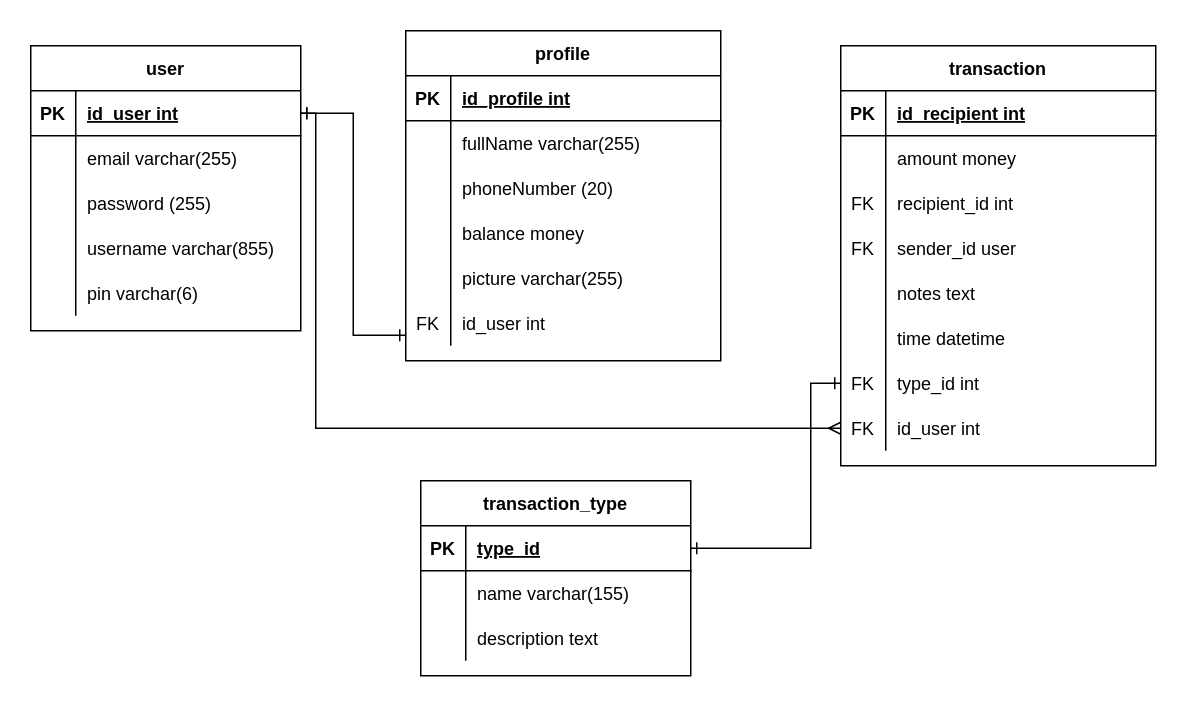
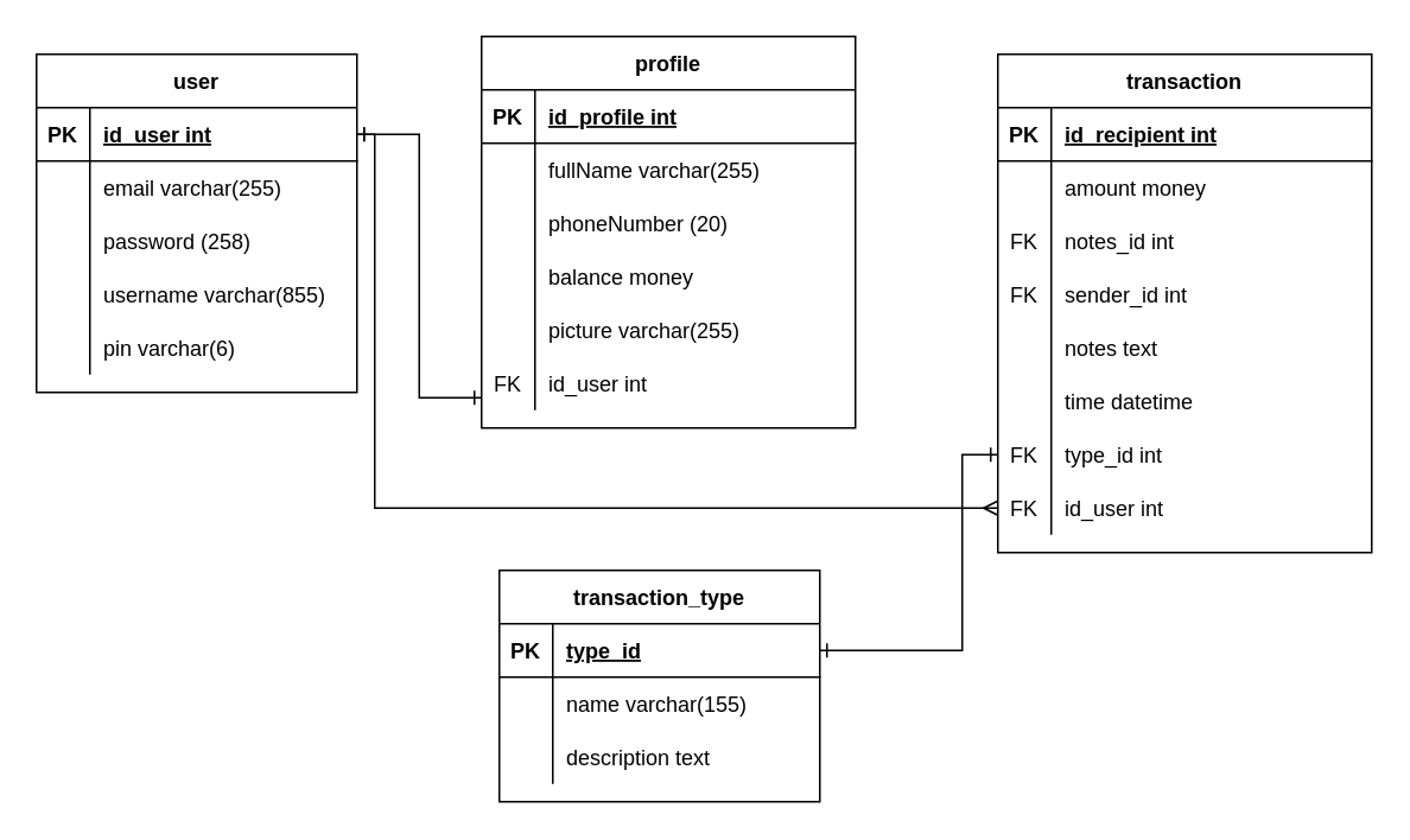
  <mxCell id="0" />
  <mxCell id="1" parent="0" />
  <mxCell id="2" value="user" style="shape=table;startSize=30;container=1;collapsible=1;childLayout=tableLayout;fixedRows=1;rowLines=0;fontStyle=1;align=center;resizeLast=1;" parent="1" vertex="1"><mxGeometry x="20" y="30" width="180" height="190" as="geometry" /></mxCell>
  <mxCell id="3" value="" style="shape=tableRow;horizontal=0;startSize=0;swimlaneHead=0;swimlaneBody=0;fillColor=none;collapsible=0;dropTarget=0;points=[[0,0.5],[1,0.5]];portConstraint=eastwest;top=0;left=0;right=0;bottom=1;" parent="2" vertex="1"><mxGeometry y="30" width="180" height="30" as="geometry" /></mxCell>
  <mxCell id="4" value="PK" style="shape=partialRectangle;connectable=0;fillColor=none;top=0;left=0;bottom=0;right=0;fontStyle=1;overflow=hidden;" parent="3" vertex="1"><mxGeometry width="30" height="30" as="geometry"><mxRectangle width="30" height="30" as="alternateBounds" /></mxGeometry></mxCell>
  <mxCell id="5" value="id_user int" style="shape=partialRectangle;connectable=0;fillColor=none;top=0;left=0;bottom=0;right=0;align=left;spacingLeft=6;fontStyle=5;overflow=hidden;" parent="3" vertex="1"><mxGeometry x="30" width="150" height="30" as="geometry"><mxRectangle width="150" height="30" as="alternateBounds" /></mxGeometry></mxCell>
  <mxCell id="6" value="" style="shape=tableRow;horizontal=0;startSize=0;swimlaneHead=0;swimlaneBody=0;fillColor=none;collapsible=0;dropTarget=0;points=[[0,0.5],[1,0.5]];portConstraint=eastwest;top=0;left=0;right=0;bottom=0;" parent="2" vertex="1"><mxGeometry y="60" width="180" height="30" as="geometry" /></mxCell>
  <mxCell id="7" value="" style="shape=partialRectangle;connectable=0;fillColor=none;top=0;left=0;bottom=0;right=0;editable=1;overflow=hidden;" parent="6" vertex="1"><mxGeometry width="30" height="30" as="geometry"><mxRectangle width="30" height="30" as="alternateBounds" /></mxGeometry></mxCell>
  <mxCell id="8" value="email varchar(255)" style="shape=partialRectangle;connectable=0;fillColor=none;top=0;left=0;bottom=0;right=0;align=left;spacingLeft=6;overflow=hidden;" parent="6" vertex="1"><mxGeometry x="30" width="150" height="30" as="geometry"><mxRectangle width="150" height="30" as="alternateBounds" /></mxGeometry></mxCell>
  <mxCell id="9" value="" style="shape=tableRow;horizontal=0;startSize=0;swimlaneHead=0;swimlaneBody=0;fillColor=none;collapsible=0;dropTarget=0;points=[[0,0.5],[1,0.5]];portConstraint=eastwest;top=0;left=0;right=0;bottom=0;" parent="2" vertex="1"><mxGeometry y="90" width="180" height="30" as="geometry" /></mxCell>
  <mxCell id="10" value="" style="shape=partialRectangle;connectable=0;fillColor=none;top=0;left=0;bottom=0;right=0;editable=1;overflow=hidden;" parent="9" vertex="1"><mxGeometry width="30" height="30" as="geometry"><mxRectangle width="30" height="30" as="alternateBounds" /></mxGeometry></mxCell>
- <mxCell id="11" value="password (255)" style="shape=partialRectangle;connectable=0;fillColor=none;top=0;left=0;bottom=0;right=0;align=left;spacingLeft=6;overflow=hidden;" parent="9" vertex="1"><mxGeometry x="30" width="150" height="30" as="geometry"><mxRectangle width="150" height="30" as="alternateBounds" /></mxGeometry></mxCell>
+ <mxCell id="11" value="password (258)" style="shape=partialRectangle;connectable=0;fillColor=none;top=0;left=0;bottom=0;right=0;align=left;spacingLeft=6;overflow=hidden;" parent="9" vertex="1"><mxGeometry x="30" width="150" height="30" as="geometry"><mxRectangle width="150" height="30" as="alternateBounds" /></mxGeometry></mxCell>
  <mxCell id="12" value="" style="shape=tableRow;horizontal=0;startSize=0;swimlaneHead=0;swimlaneBody=0;fillColor=none;collapsible=0;dropTarget=0;points=[[0,0.5],[1,0.5]];portConstraint=eastwest;top=0;left=0;right=0;bottom=0;" parent="2" vertex="1"><mxGeometry y="120" width="180" height="30" as="geometry" /></mxCell>
  <mxCell id="13" value="" style="shape=partialRectangle;connectable=0;fillColor=none;top=0;left=0;bottom=0;right=0;editable=1;overflow=hidden;" parent="12" vertex="1"><mxGeometry width="30" height="30" as="geometry"><mxRectangle width="30" height="30" as="alternateBounds" /></mxGeometry></mxCell>
  <mxCell id="14" value="username varchar(855)" style="shape=partialRectangle;connectable=0;fillColor=none;top=0;left=0;bottom=0;right=0;align=left;spacingLeft=6;overflow=hidden;" parent="12" vertex="1"><mxGeometry x="30" width="150" height="30" as="geometry"><mxRectangle width="150" height="30" as="alternateBounds" /></mxGeometry></mxCell>
  <mxCell id="15" value="" style="shape=tableRow;horizontal=0;startSize=0;swimlaneHead=0;swimlaneBody=0;fillColor=none;collapsible=0;dropTarget=0;points=[[0,0.5],[1,0.5]];portConstraint=eastwest;top=0;left=0;right=0;bottom=0;" parent="2" vertex="1"><mxGeometry y="150" width="180" height="30" as="geometry" /></mxCell>
  <mxCell id="16" value="" style="shape=partialRectangle;connectable=0;fillColor=none;top=0;left=0;bottom=0;right=0;editable=1;overflow=hidden;" parent="15" vertex="1"><mxGeometry width="30" height="30" as="geometry"><mxRectangle width="30" height="30" as="alternateBounds" /></mxGeometry></mxCell>
  <mxCell id="17" value="pin varchar(6)" style="shape=partialRectangle;connectable=0;fillColor=none;top=0;left=0;bottom=0;right=0;align=left;spacingLeft=6;overflow=hidden;" parent="15" vertex="1"><mxGeometry x="30" width="150" height="30" as="geometry"><mxRectangle width="150" height="30" as="alternateBounds" /></mxGeometry></mxCell>
  <mxCell id="18" value="profile" style="shape=table;startSize=30;container=1;collapsible=1;childLayout=tableLayout;fixedRows=1;rowLines=0;fontStyle=1;align=center;resizeLast=1;" parent="1" vertex="1"><mxGeometry x="270" y="20" width="210" height="220" as="geometry" /></mxCell>
  <mxCell id="19" value="" style="shape=tableRow;horizontal=0;startSize=0;swimlaneHead=0;swimlaneBody=0;fillColor=none;collapsible=0;dropTarget=0;points=[[0,0.5],[1,0.5]];portConstraint=eastwest;top=0;left=0;right=0;bottom=1;" parent="18" vertex="1"><mxGeometry y="30" width="210" height="30" as="geometry" /></mxCell>
  <mxCell id="20" value="PK" style="shape=partialRectangle;connectable=0;fillColor=none;top=0;left=0;bottom=0;right=0;fontStyle=1;overflow=hidden;" parent="19" vertex="1"><mxGeometry width="30" height="30" as="geometry"><mxRectangle width="30" height="30" as="alternateBounds" /></mxGeometry></mxCell>
  <mxCell id="21" value="id_profile int" style="shape=partialRectangle;connectable=0;fillColor=none;top=0;left=0;bottom=0;right=0;align=left;spacingLeft=6;fontStyle=5;overflow=hidden;" parent="19" vertex="1"><mxGeometry x="30" width="180" height="30" as="geometry"><mxRectangle width="180" height="30" as="alternateBounds" /></mxGeometry></mxCell>
  <mxCell id="22" value="" style="shape=tableRow;horizontal=0;startSize=0;swimlaneHead=0;swimlaneBody=0;fillColor=none;collapsible=0;dropTarget=0;points=[[0,0.5],[1,0.5]];portConstraint=eastwest;top=0;left=0;right=0;bottom=0;" parent="18" vertex="1"><mxGeometry y="60" width="210" height="30" as="geometry" /></mxCell>
  <mxCell id="23" value="" style="shape=partialRectangle;connectable=0;fillColor=none;top=0;left=0;bottom=0;right=0;editable=1;overflow=hidden;" parent="22" vertex="1"><mxGeometry width="30" height="30" as="geometry"><mxRectangle width="30" height="30" as="alternateBounds" /></mxGeometry></mxCell>
  <mxCell id="24" value="fullName varchar(255)" style="shape=partialRectangle;connectable=0;fillColor=none;top=0;left=0;bottom=0;right=0;align=left;spacingLeft=6;overflow=hidden;" parent="22" vertex="1"><mxGeometry x="30" width="180" height="30" as="geometry"><mxRectangle width="180" height="30" as="alternateBounds" /></mxGeometry></mxCell>
  <mxCell id="25" value="" style="shape=tableRow;horizontal=0;startSize=0;swimlaneHead=0;swimlaneBody=0;fillColor=none;collapsible=0;dropTarget=0;points=[[0,0.5],[1,0.5]];portConstraint=eastwest;top=0;left=0;right=0;bottom=0;" parent="18" vertex="1"><mxGeometry y="90" width="210" height="30" as="geometry" /></mxCell>
  <mxCell id="26" value="" style="shape=partialRectangle;connectable=0;fillColor=none;top=0;left=0;bottom=0;right=0;editable=1;overflow=hidden;" parent="25" vertex="1"><mxGeometry width="30" height="30" as="geometry"><mxRectangle width="30" height="30" as="alternateBounds" /></mxGeometry></mxCell>
  <mxCell id="27" value="phoneNumber (20)" style="shape=partialRectangle;connectable=0;fillColor=none;top=0;left=0;bottom=0;right=0;align=left;spacingLeft=6;overflow=hidden;" parent="25" vertex="1"><mxGeometry x="30" width="180" height="30" as="geometry"><mxRectangle width="180" height="30" as="alternateBounds" /></mxGeometry></mxCell>
  <mxCell id="28" value="" style="shape=tableRow;horizontal=0;startSize=0;swimlaneHead=0;swimlaneBody=0;fillColor=none;collapsible=0;dropTarget=0;points=[[0,0.5],[1,0.5]];portConstraint=eastwest;top=0;left=0;right=0;bottom=0;" parent="18" vertex="1"><mxGeometry y="120" width="210" height="30" as="geometry" /></mxCell>
  <mxCell id="29" value="" style="shape=partialRectangle;connectable=0;fillColor=none;top=0;left=0;bottom=0;right=0;editable=1;overflow=hidden;" parent="28" vertex="1"><mxGeometry width="30" height="30" as="geometry"><mxRectangle width="30" height="30" as="alternateBounds" /></mxGeometry></mxCell>
  <mxCell id="30" value="balance money" style="shape=partialRectangle;connectable=0;fillColor=none;top=0;left=0;bottom=0;right=0;align=left;spacingLeft=6;overflow=hidden;" parent="28" vertex="1"><mxGeometry x="30" width="180" height="30" as="geometry"><mxRectangle width="180" height="30" as="alternateBounds" /></mxGeometry></mxCell>
  <mxCell id="31" value="" style="shape=tableRow;horizontal=0;startSize=0;swimlaneHead=0;swimlaneBody=0;fillColor=none;collapsible=0;dropTarget=0;points=[[0,0.5],[1,0.5]];portConstraint=eastwest;top=0;left=0;right=0;bottom=0;" parent="18" vertex="1"><mxGeometry y="150" width="210" height="30" as="geometry" /></mxCell>
  <mxCell id="32" value="" style="shape=partialRectangle;connectable=0;fillColor=none;top=0;left=0;bottom=0;right=0;editable=1;overflow=hidden;" parent="31" vertex="1"><mxGeometry width="30" height="30" as="geometry"><mxRectangle width="30" height="30" as="alternateBounds" /></mxGeometry></mxCell>
  <mxCell id="33" value="picture varchar(255)" style="shape=partialRectangle;connectable=0;fillColor=none;top=0;left=0;bottom=0;right=0;align=left;spacingLeft=6;overflow=hidden;" parent="31" vertex="1"><mxGeometry x="30" width="180" height="30" as="geometry"><mxRectangle width="180" height="30" as="alternateBounds" /></mxGeometry></mxCell>
  <mxCell id="34" value="" style="shape=tableRow;horizontal=0;startSize=0;swimlaneHead=0;swimlaneBody=0;fillColor=none;collapsible=0;dropTarget=0;points=[[0,0.5],[1,0.5]];portConstraint=eastwest;top=0;left=0;right=0;bottom=0;" parent="18" vertex="1"><mxGeometry y="180" width="210" height="30" as="geometry" /></mxCell>
  <mxCell id="35" value="FK" style="shape=partialRectangle;connectable=0;fillColor=none;top=0;left=0;bottom=0;right=0;editable=1;overflow=hidden;" parent="34" vertex="1"><mxGeometry width="30" height="30" as="geometry"><mxRectangle width="30" height="30" as="alternateBounds" /></mxGeometry></mxCell>
  <mxCell id="36" value="id_user int" style="shape=partialRectangle;connectable=0;fillColor=none;top=0;left=0;bottom=0;right=0;align=left;spacingLeft=6;overflow=hidden;" parent="34" vertex="1"><mxGeometry x="30" width="180" height="30" as="geometry"><mxRectangle width="180" height="30" as="alternateBounds" /></mxGeometry></mxCell>
  <mxCell id="37" value="transaction" style="shape=table;startSize=30;container=1;collapsible=1;childLayout=tableLayout;fixedRows=1;rowLines=0;fontStyle=1;align=center;resizeLast=1;" parent="1" vertex="1"><mxGeometry x="560" y="30" width="210" height="280" as="geometry" /></mxCell>
  <mxCell id="38" value="" style="shape=tableRow;horizontal=0;startSize=0;swimlaneHead=0;swimlaneBody=0;fillColor=none;collapsible=0;dropTarget=0;points=[[0,0.5],[1,0.5]];portConstraint=eastwest;top=0;left=0;right=0;bottom=1;" parent="37" vertex="1"><mxGeometry y="30" width="210" height="30" as="geometry" /></mxCell>
  <mxCell id="39" value="PK" style="shape=partialRectangle;connectable=0;fillColor=none;top=0;left=0;bottom=0;right=0;fontStyle=1;overflow=hidden;" parent="38" vertex="1"><mxGeometry width="30" height="30" as="geometry"><mxRectangle width="30" height="30" as="alternateBounds" /></mxGeometry></mxCell>
  <mxCell id="40" value="id_recipient int" style="shape=partialRectangle;connectable=0;fillColor=none;top=0;left=0;bottom=0;right=0;align=left;spacingLeft=6;fontStyle=5;overflow=hidden;" parent="38" vertex="1"><mxGeometry x="30" width="180" height="30" as="geometry"><mxRectangle width="180" height="30" as="alternateBounds" /></mxGeometry></mxCell>
  <mxCell id="41" value="" style="shape=tableRow;horizontal=0;startSize=0;swimlaneHead=0;swimlaneBody=0;fillColor=none;collapsible=0;dropTarget=0;points=[[0,0.5],[1,0.5]];portConstraint=eastwest;top=0;left=0;right=0;bottom=0;" parent="37" vertex="1"><mxGeometry y="60" width="210" height="30" as="geometry" /></mxCell>
  <mxCell id="42" value="" style="shape=partialRectangle;connectable=0;fillColor=none;top=0;left=0;bottom=0;right=0;editable=1;overflow=hidden;" parent="41" vertex="1"><mxGeometry width="30" height="30" as="geometry"><mxRectangle width="30" height="30" as="alternateBounds" /></mxGeometry></mxCell>
  <mxCell id="43" value="amount money" style="shape=partialRectangle;connectable=0;fillColor=none;top=0;left=0;bottom=0;right=0;align=left;spacingLeft=6;overflow=hidden;" parent="41" vertex="1"><mxGeometry x="30" width="180" height="30" as="geometry"><mxRectangle width="180" height="30" as="alternateBounds" /></mxGeometry></mxCell>
  <mxCell id="44" value="" style="shape=tableRow;horizontal=0;startSize=0;swimlaneHead=0;swimlaneBody=0;fillColor=none;collapsible=0;dropTarget=0;points=[[0,0.5],[1,0.5]];portConstraint=eastwest;top=0;left=0;right=0;bottom=0;" parent="37" vertex="1"><mxGeometry y="90" width="210" height="30" as="geometry" /></mxCell>
  <mxCell id="45" value="FK" style="shape=partialRectangle;connectable=0;fillColor=none;top=0;left=0;bottom=0;right=0;editable=1;overflow=hidden;" parent="44" vertex="1"><mxGeometry width="30" height="30" as="geometry"><mxRectangle width="30" height="30" as="alternateBounds" /></mxGeometry></mxCell>
- <mxCell id="46" value="recipient_id int" style="shape=partialRectangle;connectable=0;fillColor=none;top=0;left=0;bottom=0;right=0;align=left;spacingLeft=6;overflow=hidden;" parent="44" vertex="1"><mxGeometry x="30" width="180" height="30" as="geometry"><mxRectangle width="180" height="30" as="alternateBounds" /></mxGeometry></mxCell>
+ <mxCell id="46" value="notes_id int" style="shape=partialRectangle;connectable=0;fillColor=none;top=0;left=0;bottom=0;right=0;align=left;spacingLeft=6;overflow=hidden;" parent="44" vertex="1"><mxGeometry x="30" width="180" height="30" as="geometry"><mxRectangle width="180" height="30" as="alternateBounds" /></mxGeometry></mxCell>
  <mxCell id="47" value="" style="shape=tableRow;horizontal=0;startSize=0;swimlaneHead=0;swimlaneBody=0;fillColor=none;collapsible=0;dropTarget=0;points=[[0,0.5],[1,0.5]];portConstraint=eastwest;top=0;left=0;right=0;bottom=0;" parent="37" vertex="1"><mxGeometry y="120" width="210" height="30" as="geometry" /></mxCell>
  <mxCell id="48" value="FK" style="shape=partialRectangle;connectable=0;fillColor=none;top=0;left=0;bottom=0;right=0;editable=1;overflow=hidden;" parent="47" vertex="1"><mxGeometry width="30" height="30" as="geometry"><mxRectangle width="30" height="30" as="alternateBounds" /></mxGeometry></mxCell>
- <mxCell id="49" value="sender_id user" style="shape=partialRectangle;connectable=0;fillColor=none;top=0;left=0;bottom=0;right=0;align=left;spacingLeft=6;overflow=hidden;" parent="47" vertex="1"><mxGeometry x="30" width="180" height="30" as="geometry"><mxRectangle width="180" height="30" as="alternateBounds" /></mxGeometry></mxCell>
+ <mxCell id="49" value="sender_id int" style="shape=partialRectangle;connectable=0;fillColor=none;top=0;left=0;bottom=0;right=0;align=left;spacingLeft=6;overflow=hidden;" parent="47" vertex="1"><mxGeometry x="30" width="180" height="30" as="geometry"><mxRectangle width="180" height="30" as="alternateBounds" /></mxGeometry></mxCell>
  <mxCell id="50" value="" style="shape=tableRow;horizontal=0;startSize=0;swimlaneHead=0;swimlaneBody=0;fillColor=none;collapsible=0;dropTarget=0;points=[[0,0.5],[1,0.5]];portConstraint=eastwest;top=0;left=0;right=0;bottom=0;" parent="37" vertex="1"><mxGeometry y="150" width="210" height="30" as="geometry" /></mxCell>
  <mxCell id="51" value="" style="shape=partialRectangle;connectable=0;fillColor=none;top=0;left=0;bottom=0;right=0;editable=1;overflow=hidden;" parent="50" vertex="1"><mxGeometry width="30" height="30" as="geometry"><mxRectangle width="30" height="30" as="alternateBounds" /></mxGeometry></mxCell>
  <mxCell id="52" value="notes text" style="shape=partialRectangle;connectable=0;fillColor=none;top=0;left=0;bottom=0;right=0;align=left;spacingLeft=6;overflow=hidden;" parent="50" vertex="1"><mxGeometry x="30" width="180" height="30" as="geometry"><mxRectangle width="180" height="30" as="alternateBounds" /></mxGeometry></mxCell>
  <mxCell id="53" value="" style="shape=tableRow;horizontal=0;startSize=0;swimlaneHead=0;swimlaneBody=0;fillColor=none;collapsible=0;dropTarget=0;points=[[0,0.5],[1,0.5]];portConstraint=eastwest;top=0;left=0;right=0;bottom=0;" parent="37" vertex="1"><mxGeometry y="180" width="210" height="30" as="geometry" /></mxCell>
  <mxCell id="54" value="" style="shape=partialRectangle;connectable=0;fillColor=none;top=0;left=0;bottom=0;right=0;editable=1;overflow=hidden;" parent="53" vertex="1"><mxGeometry width="30" height="30" as="geometry"><mxRectangle width="30" height="30" as="alternateBounds" /></mxGeometry></mxCell>
  <mxCell id="55" value="time datetime" style="shape=partialRectangle;connectable=0;fillColor=none;top=0;left=0;bottom=0;right=0;align=left;spacingLeft=6;overflow=hidden;" parent="53" vertex="1"><mxGeometry x="30" width="180" height="30" as="geometry"><mxRectangle width="180" height="30" as="alternateBounds" /></mxGeometry></mxCell>
  <mxCell id="56" value="" style="shape=tableRow;horizontal=0;startSize=0;swimlaneHead=0;swimlaneBody=0;fillColor=none;collapsible=0;dropTarget=0;points=[[0,0.5],[1,0.5]];portConstraint=eastwest;top=0;left=0;right=0;bottom=0;" parent="37" vertex="1"><mxGeometry y="210" width="210" height="30" as="geometry" /></mxCell>
  <mxCell id="57" value="FK" style="shape=partialRectangle;connectable=0;fillColor=none;top=0;left=0;bottom=0;right=0;editable=1;overflow=hidden;" parent="56" vertex="1"><mxGeometry width="30" height="30" as="geometry"><mxRectangle width="30" height="30" as="alternateBounds" /></mxGeometry></mxCell>
  <mxCell id="58" value="type_id int" style="shape=partialRectangle;connectable=0;fillColor=none;top=0;left=0;bottom=0;right=0;align=left;spacingLeft=6;overflow=hidden;" parent="56" vertex="1"><mxGeometry x="30" width="180" height="30" as="geometry"><mxRectangle width="180" height="30" as="alternateBounds" /></mxGeometry></mxCell>
  <mxCell id="59" value="" style="shape=tableRow;horizontal=0;startSize=0;swimlaneHead=0;swimlaneBody=0;fillColor=none;collapsible=0;dropTarget=0;points=[[0,0.5],[1,0.5]];portConstraint=eastwest;top=0;left=0;right=0;bottom=0;" parent="37" vertex="1"><mxGeometry y="240" width="210" height="30" as="geometry" /></mxCell>
  <mxCell id="60" value="FK" style="shape=partialRectangle;connectable=0;fillColor=none;top=0;left=0;bottom=0;right=0;editable=1;overflow=hidden;" parent="59" vertex="1"><mxGeometry width="30" height="30" as="geometry"><mxRectangle width="30" height="30" as="alternateBounds" /></mxGeometry></mxCell>
  <mxCell id="61" value="id_user int" style="shape=partialRectangle;connectable=0;fillColor=none;top=0;left=0;bottom=0;right=0;align=left;spacingLeft=6;overflow=hidden;" parent="59" vertex="1"><mxGeometry x="30" width="180" height="30" as="geometry"><mxRectangle width="180" height="30" as="alternateBounds" /></mxGeometry></mxCell>
  <mxCell id="62" value="transaction_type" style="shape=table;startSize=30;container=1;collapsible=1;childLayout=tableLayout;fixedRows=1;rowLines=0;fontStyle=1;align=center;resizeLast=1;" parent="1" vertex="1"><mxGeometry x="280" y="320" width="180" height="130" as="geometry" /></mxCell>
  <mxCell id="63" value="" style="shape=tableRow;horizontal=0;startSize=0;swimlaneHead=0;swimlaneBody=0;fillColor=none;collapsible=0;dropTarget=0;points=[[0,0.5],[1,0.5]];portConstraint=eastwest;top=0;left=0;right=0;bottom=1;" parent="62" vertex="1"><mxGeometry y="30" width="180" height="30" as="geometry" /></mxCell>
  <mxCell id="64" value="PK" style="shape=partialRectangle;connectable=0;fillColor=none;top=0;left=0;bottom=0;right=0;fontStyle=1;overflow=hidden;" parent="63" vertex="1"><mxGeometry width="30" height="30" as="geometry"><mxRectangle width="30" height="30" as="alternateBounds" /></mxGeometry></mxCell>
  <mxCell id="65" value="type_id" style="shape=partialRectangle;connectable=0;fillColor=none;top=0;left=0;bottom=0;right=0;align=left;spacingLeft=6;fontStyle=5;overflow=hidden;" parent="63" vertex="1"><mxGeometry x="30" width="150" height="30" as="geometry"><mxRectangle width="150" height="30" as="alternateBounds" /></mxGeometry></mxCell>
  <mxCell id="66" value="" style="shape=tableRow;horizontal=0;startSize=0;swimlaneHead=0;swimlaneBody=0;fillColor=none;collapsible=0;dropTarget=0;points=[[0,0.5],[1,0.5]];portConstraint=eastwest;top=0;left=0;right=0;bottom=0;" parent="62" vertex="1"><mxGeometry y="60" width="180" height="30" as="geometry" /></mxCell>
  <mxCell id="67" value="" style="shape=partialRectangle;connectable=0;fillColor=none;top=0;left=0;bottom=0;right=0;editable=1;overflow=hidden;" parent="66" vertex="1"><mxGeometry width="30" height="30" as="geometry"><mxRectangle width="30" height="30" as="alternateBounds" /></mxGeometry></mxCell>
  <mxCell id="68" value="name varchar(155)" style="shape=partialRectangle;connectable=0;fillColor=none;top=0;left=0;bottom=0;right=0;align=left;spacingLeft=6;overflow=hidden;" parent="66" vertex="1"><mxGeometry x="30" width="150" height="30" as="geometry"><mxRectangle width="150" height="30" as="alternateBounds" /></mxGeometry></mxCell>
  <mxCell id="69" value="" style="shape=tableRow;horizontal=0;startSize=0;swimlaneHead=0;swimlaneBody=0;fillColor=none;collapsible=0;dropTarget=0;points=[[0,0.5],[1,0.5]];portConstraint=eastwest;top=0;left=0;right=0;bottom=0;" parent="62" vertex="1"><mxGeometry y="90" width="180" height="30" as="geometry" /></mxCell>
  <mxCell id="70" value="" style="shape=partialRectangle;connectable=0;fillColor=none;top=0;left=0;bottom=0;right=0;editable=1;overflow=hidden;" parent="69" vertex="1"><mxGeometry width="30" height="30" as="geometry"><mxRectangle width="30" height="30" as="alternateBounds" /></mxGeometry></mxCell>
  <mxCell id="71" value="description text" style="shape=partialRectangle;connectable=0;fillColor=none;top=0;left=0;bottom=0;right=0;align=left;spacingLeft=6;overflow=hidden;" parent="69" vertex="1"><mxGeometry x="30" width="150" height="30" as="geometry"><mxRectangle width="150" height="30" as="alternateBounds" /></mxGeometry></mxCell>
  <mxCell id="72" style="edgeStyle=orthogonalEdgeStyle;rounded=0;orthogonalLoop=1;jettySize=auto;html=1;startArrow=ERone;startFill=0;endArrow=ERone;endFill=0;exitX=1;exitY=0.5;exitDx=0;exitDy=0;" parent="1" source="63" target="56" edge="1"><mxGeometry relative="1" as="geometry"><Array as="points"><mxPoint x="540" y="365" /><mxPoint x="540" y="255" /></Array><mxPoint x="480" y="370" as="sourcePoint" /></mxGeometry></mxCell>
  <mxCell id="73" style="edgeStyle=orthogonalEdgeStyle;rounded=0;orthogonalLoop=1;jettySize=auto;html=1;entryX=0;entryY=0.767;entryDx=0;entryDy=0;entryPerimeter=0;startArrow=ERone;startFill=0;endArrow=ERone;endFill=0;" parent="1" source="3" target="34" edge="1"><mxGeometry relative="1" as="geometry" /></mxCell>
  <mxCell id="74" style="edgeStyle=orthogonalEdgeStyle;rounded=0;orthogonalLoop=1;jettySize=auto;html=1;entryX=0;entryY=0.5;entryDx=0;entryDy=0;startArrow=ERone;startFill=0;endArrow=ERmany;endFill=0;" parent="1" source="3" target="59" edge="1"><mxGeometry relative="1" as="geometry"><Array as="points"><mxPoint x="210" y="75" /><mxPoint x="210" y="285" /></Array></mxGeometry></mxCell>
